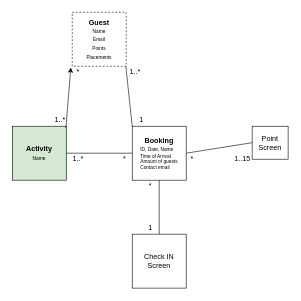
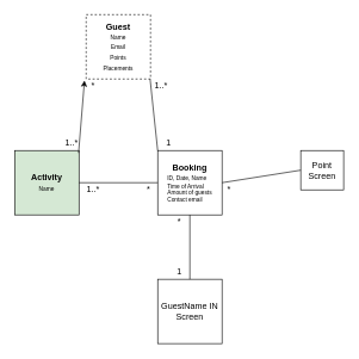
  <mxCell id="0" />
  <mxCell id="1" parent="0" />
- <mxCell id="2" value="Check IN&lt;br&gt;Screen&lt;br&gt;" style="rounded=0;whiteSpace=wrap;html=1;" parent="1" vertex="1"><mxGeometry x="220" y="390" width="90" height="90" as="geometry" /></mxCell>
+ <mxCell id="2" value="GuestName IN&lt;br&gt;Screen&lt;br&gt;" style="rounded=0;whiteSpace=wrap;html=1;" parent="1" vertex="1"><mxGeometry x="220" y="390" width="90" height="90" as="geometry" /></mxCell>
  <mxCell id="3" value="Point&lt;br&gt;Screen&lt;br&gt;" style="rounded=0;whiteSpace=wrap;html=1;" parent="1" vertex="1"><mxGeometry x="420" y="210" width="60" height="55" as="geometry" /></mxCell>
  <mxCell id="4" value="&lt;b&gt;Booking&lt;br&gt;&lt;div style=&quot;text-align: left&quot;&gt;&lt;span style=&quot;font-size: 8px ; font-weight: normal&quot;&gt;ID, Date, Name&lt;/span&gt;&lt;/div&gt;&lt;/b&gt;&lt;font style=&quot;font-size: 8px&quot;&gt;&lt;div style=&quot;text-align: left&quot;&gt;&lt;span&gt;Time of Arrival&lt;/span&gt;&lt;/div&gt;&lt;div style=&quot;text-align: left&quot;&gt;&lt;span&gt;Amount of guests&lt;br&gt;Contact email&lt;/span&gt;&lt;/div&gt;&lt;/font&gt;" style="rounded=0;whiteSpace=wrap;html=1;" parent="1" vertex="1"><mxGeometry x="220" y="210" width="90" height="90" as="geometry" /></mxCell>
  <mxCell id="5" value="&lt;b&gt;Activity&lt;/b&gt;&lt;br&gt;&lt;font style=&quot;font-size: 8px&quot;&gt;Name&lt;/font&gt;&lt;br&gt;" style="rounded=0;whiteSpace=wrap;html=1;fillColor=#d5e8d4;" parent="1" vertex="1"><mxGeometry x="20" y="210" width="90" height="90" as="geometry" /></mxCell>
  <mxCell id="6" value="&lt;b&gt;Guest&lt;/b&gt;&lt;br style=&quot;font-size: 8px&quot;&gt;&lt;font style=&quot;font-size: 8px&quot;&gt;Name&lt;br&gt;&lt;/font&gt;&lt;font style=&quot;font-size: 8px&quot;&gt;Email&lt;br&gt;&lt;/font&gt;&lt;font style=&quot;font-size: 8px&quot;&gt;Points&lt;br&gt;&lt;/font&gt;&lt;font style=&quot;font-size: 8px&quot;&gt;Placements&lt;/font&gt;&lt;br style=&quot;font-size: 8px&quot;&gt;" style="rounded=0;whiteSpace=wrap;html=1;dashed=1;" parent="1" vertex="1"><mxGeometry x="120" y="20" width="90" height="90" as="geometry" /></mxCell>
  <mxCell id="7" value="" style="endArrow=none;html=1;exitX=0.993;exitY=0.998;exitDx=0;exitDy=0;exitPerimeter=0;" parent="1" source="6" edge="1"><mxGeometry width="50" height="50" relative="1" as="geometry"><mxPoint x="360" y="140" as="sourcePoint" /><mxPoint x="220" y="210" as="targetPoint" /></mxGeometry></mxCell>
  <mxCell id="8" value="" style="endArrow=classic;html=1;entryX=-0.026;entryY=1.024;entryDx=0;entryDy=0;entryPerimeter=0;exitX=0.993;exitY=0.037;exitDx=0;exitDy=0;exitPerimeter=0;" parent="1" source="5" target="6" edge="1"><mxGeometry width="50" height="50" relative="1" as="geometry"><mxPoint x="-80" y="170" as="sourcePoint" /><mxPoint x="-30" y="120" as="targetPoint" /></mxGeometry></mxCell>
  <mxCell id="9" value="" style="endArrow=none;html=1;exitX=1;exitY=0.5;exitDx=0;exitDy=0;entryX=0;entryY=0.5;entryDx=0;entryDy=0;" parent="1" source="4" target="3" edge="1"><mxGeometry width="50" height="50" relative="1" as="geometry"><mxPoint x="390" y="90" as="sourcePoint" /><mxPoint x="440" y="40" as="targetPoint" /></mxGeometry></mxCell>
  <mxCell id="10" value="" style="endArrow=none;html=1;exitX=1;exitY=0.5;exitDx=0;exitDy=0;entryX=0;entryY=0.5;entryDx=0;entryDy=0;" parent="1" source="5" target="4" edge="1"><mxGeometry width="50" height="50" relative="1" as="geometry"><mxPoint x="100" y="400" as="sourcePoint" /><mxPoint x="150" y="350" as="targetPoint" /></mxGeometry></mxCell>
  <mxCell id="11" value="" style="endArrow=none;html=1;entryX=0.5;entryY=1;entryDx=0;entryDy=0;exitX=0.5;exitY=0;exitDx=0;exitDy=0;" parent="1" source="2" target="4" edge="1"><mxGeometry width="50" height="50" relative="1" as="geometry"><mxPoint x="120" y="410" as="sourcePoint" /><mxPoint x="170" y="360" as="targetPoint" /></mxGeometry></mxCell>
  <mxCell id="12" value="*" style="text;html=1;strokeColor=none;fillColor=none;align=center;verticalAlign=middle;whiteSpace=wrap;rounded=0;" parent="1" vertex="1"><mxGeometry x="310" y="255" width="20" height="20" as="geometry" /></mxCell>
  <mxCell id="13" value="*" style="text;html=1;strokeColor=none;fillColor=none;align=center;verticalAlign=middle;whiteSpace=wrap;rounded=0;" parent="1" vertex="1"><mxGeometry x="237.5" y="300" width="25" height="20" as="geometry" /></mxCell>
  <mxCell id="14" value="1..*" style="text;html=1;strokeColor=none;fillColor=none;align=center;verticalAlign=middle;whiteSpace=wrap;rounded=0;" parent="1" vertex="1"><mxGeometry x="110" y="255" width="40" height="20" as="geometry" /></mxCell>
  <mxCell id="15" value="1..*" style="text;html=1;strokeColor=none;fillColor=none;align=center;verticalAlign=middle;whiteSpace=wrap;rounded=0;" parent="1" vertex="1"><mxGeometry x="205" y="110" width="40" height="20" as="geometry" /></mxCell>
  <mxCell id="16" value="1..*" style="text;html=1;strokeColor=none;fillColor=none;align=center;verticalAlign=middle;whiteSpace=wrap;rounded=0;" parent="1" vertex="1"><mxGeometry x="90" y="190" width="20" height="20" as="geometry" /></mxCell>
  <mxCell id="17" value="1" style="text;html=1;strokeColor=none;fillColor=none;align=center;verticalAlign=middle;whiteSpace=wrap;rounded=0;" vertex="1" parent="1"><mxGeometry x="237.5" y="370" width="25" height="20" as="geometry" /></mxCell>
- <mxCell id="18" value="1..15" style="text;html=1;strokeColor=none;fillColor=none;align=center;verticalAlign=middle;whiteSpace=wrap;rounded=0;" vertex="1" parent="1"><mxGeometry x="394" y="255" width="20" height="20" as="geometry" /></mxCell>
  <mxCell id="19" value="1" style="text;html=1;strokeColor=none;fillColor=none;align=center;verticalAlign=middle;whiteSpace=wrap;rounded=0;" vertex="1" parent="1"><mxGeometry x="222.5" y="190" width="25" height="20" as="geometry" /></mxCell>
  <mxCell id="20" value="*" style="text;html=1;strokeColor=none;fillColor=none;align=center;verticalAlign=middle;whiteSpace=wrap;rounded=0;" vertex="1" parent="1"><mxGeometry x="195" y="255" width="25" height="20" as="geometry" /></mxCell>
  <mxCell id="21" value="*" style="text;html=1;strokeColor=none;fillColor=none;align=center;verticalAlign=middle;whiteSpace=wrap;rounded=0;" vertex="1" parent="1"><mxGeometry x="120" y="110" width="20" height="20" as="geometry" /></mxCell>
